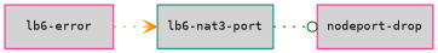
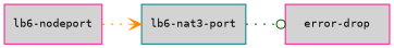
  digraph {
    fontname="DejaVu Sans Mono"
    rankdir=LR
    node [color=deeppink fillcolor=lightgray fontcolor=black fontname="DejaVu Sans Mono" fontsize=10 shape=box style=filled]
    edge [fontname="DejaVu Sans Mono" fontsize=8 style=dotted]
    n1 [color=teal label="lb6-nat3-port"]
-   "error-drop" [label="nodeport-drop"]
-   "lb6-nodeport" [label="lb6-error"]
+   "error-drop"
+   "lb6-nodeport"
    n1 -> "error-drop" [arrowhead=odot color=darkgreen]
    "lb6-nodeport" -> n1 [arrowhead=vee color=darkorange]
  }
